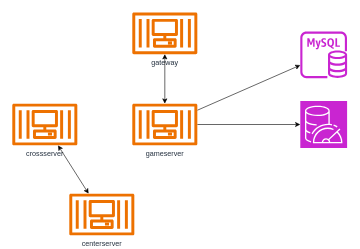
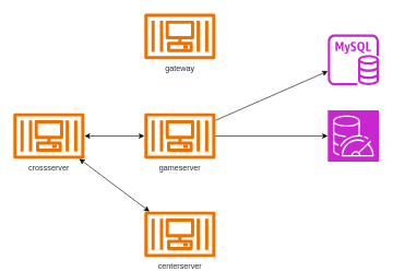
  <mxCell id="0" />
  <mxCell id="1" parent="0" />
  <mxCell id="2" value="" style="sketch=0;outlineConnect=0;fontColor=#232F3E;gradientColor=none;fillColor=#C925D1;strokeColor=none;dashed=0;verticalLabelPosition=bottom;verticalAlign=top;align=center;html=1;fontSize=12;fontStyle=0;aspect=fixed;pointerEvents=1;shape=mxgraph.aws4.rds_mysql_instance;" vertex="1" parent="1"><mxGeometry x="500" y="52" width="78" height="78" as="geometry" /></mxCell>
  <mxCell id="3" value="" style="sketch=0;points=[[0,0,0],[0.25,0,0],[0.5,0,0],[0.75,0,0],[1,0,0],[0,1,0],[0.25,1,0],[0.5,1,0],[0.75,1,0],[1,1,0],[0,0.25,0],[0,0.5,0],[0,0.75,0],[1,0.25,0],[1,0.5,0],[1,0.75,0]];outlineConnect=0;fontColor=#232F3E;fillColor=#C925D1;strokeColor=#ffffff;dashed=0;verticalLabelPosition=bottom;verticalAlign=top;align=center;html=1;fontSize=12;fontStyle=0;aspect=fixed;shape=mxgraph.aws4.resourceIcon;resIcon=mxgraph.aws4.memorydb_for_redis;" vertex="1" parent="1"><mxGeometry x="500" y="168" width="78" height="78" as="geometry" /></mxCell>
  <mxCell id="4" value="gateway" style="sketch=0;outlineConnect=0;fontColor=#232F3E;gradientColor=none;fillColor=#ED7100;strokeColor=none;dashed=0;verticalLabelPosition=bottom;verticalAlign=top;align=center;html=1;fontSize=12;fontStyle=0;aspect=fixed;pointerEvents=1;shape=mxgraph.aws4.container_3;" vertex="1" parent="1"><mxGeometry x="220" y="20" width="108.38" height="70" as="geometry" /></mxCell>
  <mxCell id="5" value="crossserver" style="sketch=0;outlineConnect=0;fontColor=#232F3E;gradientColor=none;fillColor=#ED7100;strokeColor=none;dashed=0;verticalLabelPosition=bottom;verticalAlign=top;align=center;html=1;fontSize=12;fontStyle=0;aspect=fixed;pointerEvents=1;shape=mxgraph.aws4.container_3;" vertex="1" parent="1"><mxGeometry x="20" y="172" width="108.38" height="70" as="geometry" /></mxCell>
  <mxCell id="6" style="edgeStyle=orthogonalEdgeStyle;rounded=0;orthogonalLoop=1;jettySize=auto;html=1;" edge="1" parent="1" source="8" target="3"><mxGeometry relative="1" as="geometry" /></mxCell>
  <mxCell id="7" style="edgeStyle=none;rounded=0;orthogonalLoop=1;jettySize=auto;html=1;" edge="1" parent="1" source="8" target="2"><mxGeometry relative="1" as="geometry" /></mxCell>
  <mxCell id="8" value="gameserver" style="sketch=0;outlineConnect=0;fontColor=#232F3E;gradientColor=none;fillColor=#ED7100;strokeColor=none;dashed=0;verticalLabelPosition=bottom;verticalAlign=top;align=center;html=1;fontSize=12;fontStyle=0;aspect=fixed;pointerEvents=1;shape=mxgraph.aws4.container_3;" vertex="1" parent="1"><mxGeometry x="220" y="172" width="108.38" height="70" as="geometry" /></mxCell>
- <mxCell id="9" value="centerserver" style="sketch=0;outlineConnect=0;fontColor=#232F3E;gradientColor=none;fillColor=#ED7100;strokeColor=none;dashed=0;verticalLabelPosition=bottom;verticalAlign=top;align=center;html=1;fontSize=12;fontStyle=0;aspect=fixed;pointerEvents=1;shape=mxgraph.aws4.container_3;" vertex="1" parent="1"><mxGeometry x="115" y="322" width="108.38" height="70" as="geometry" /></mxCell>
- <mxCell id="10" value="" style="endArrow=classic;startArrow=classic;html=1;rounded=0;" edge="1" parent="1" source="8" target="4"><mxGeometry width="50" height="50" relative="1" as="geometry"><mxPoint x="520" y="-108" as="sourcePoint" /><mxPoint x="570" y="-158" as="targetPoint" /></mxGeometry></mxCell>
+ <mxCell id="9" value="centerserver" style="sketch=0;outlineConnect=0;fontColor=#232F3E;gradientColor=none;fillColor=#ED7100;strokeColor=none;dashed=0;verticalLabelPosition=bottom;verticalAlign=top;align=center;html=1;fontSize=12;fontStyle=0;aspect=fixed;pointerEvents=1;shape=mxgraph.aws4.container_3;" vertex="1" parent="1"><mxGeometry x="220" y="322" width="108.38" height="70" as="geometry" /></mxCell>
+ <mxCell id="10" value="" style="endArrow=classic;startArrow=classic;html=1;rounded=0;" edge="1" parent="1" source="8" target="5"><mxGeometry width="50" height="50" relative="1" as="geometry"><mxPoint x="520" y="-108" as="sourcePoint" /><mxPoint x="570" y="-158" as="targetPoint" /></mxGeometry></mxCell>
  <mxCell id="11" value="" style="endArrow=classic;startArrow=classic;html=1;rounded=0;" edge="1" parent="1" source="9" target="5"><mxGeometry width="50" height="50" relative="1" as="geometry"><mxPoint x="680" y="112" as="sourcePoint" /><mxPoint x="730" y="62" as="targetPoint" /></mxGeometry></mxCell>
